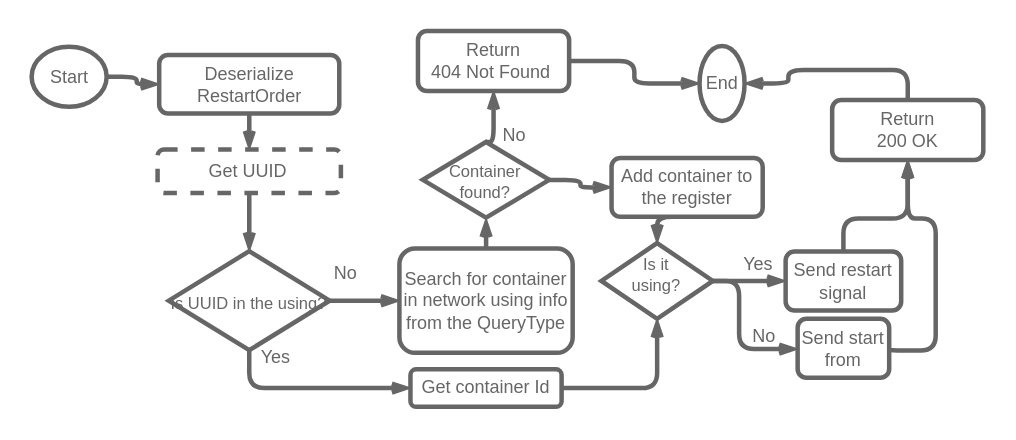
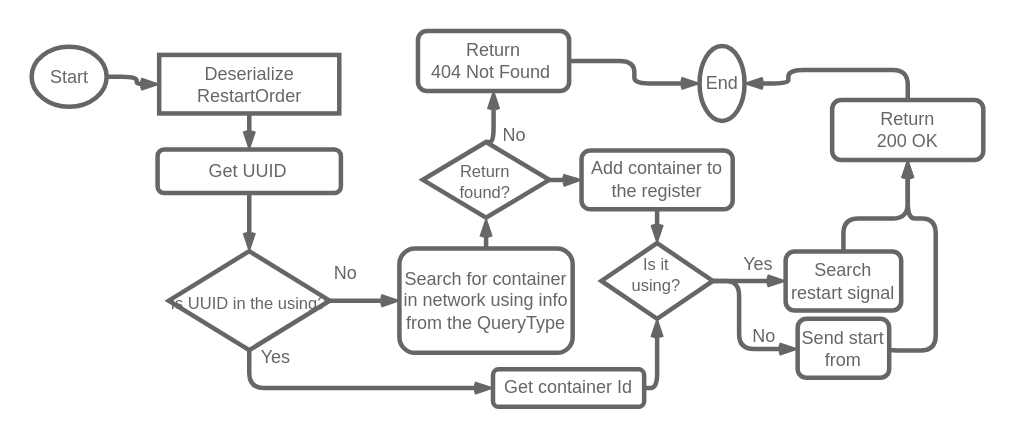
  <mxCell id="0" />
  <mxCell id="1" parent="0" />
  <mxCell id="2" value="" style="edgeStyle=orthogonalEdgeStyle;shape=connector;curved=0;rounded=1;orthogonalLoop=1;jettySize=auto;html=1;labelBackgroundColor=default;strokeColor=#666666;strokeWidth=3;align=center;verticalAlign=middle;fontFamily=Helvetica;fontSize=12;fontColor=#666666;endArrow=openThin;endFill=0;fillColor=#FAE5C7;exitX=1;exitY=0.5;exitDx=0;exitDy=0;" parent="1" source="4" target="30" edge="1"><mxGeometry relative="1" as="geometry"><mxPoint x="523" y="232" as="targetPoint" /><Array as="points"><mxPoint x="492" y="187" /><mxPoint x="492" y="232" /></Array></mxGeometry></mxCell>
  <mxCell id="3" style="edgeStyle=orthogonalEdgeStyle;shape=connector;curved=0;rounded=1;orthogonalLoop=1;jettySize=auto;html=1;exitX=1;exitY=0.5;exitDx=0;exitDy=0;entryX=0;entryY=0.5;entryDx=0;entryDy=0;labelBackgroundColor=default;strokeColor=#666666;strokeWidth=3;align=center;verticalAlign=middle;fontFamily=Helvetica;fontSize=12;fontColor=#666666;endArrow=openThin;endFill=0;fillColor=#FAE5C7;" parent="1" source="4" target="32" edge="1"><mxGeometry relative="1" as="geometry" /></mxCell>
  <mxCell id="4" value="Is it &lt;br&gt;using?" style="rhombus;whiteSpace=wrap;html=1;rounded=0;strokeColor=#666666;strokeWidth=3;align=center;verticalAlign=middle;fontFamily=Helvetica;fontSize=11;fontColor=#666666;fillColor=#FFFFFF;spacingTop=-7;" parent="1" vertex="1"><mxGeometry x="400.23" y="161.38" width="74.27" height="50.5" as="geometry" /></mxCell>
  <mxCell id="5" style="edgeStyle=orthogonalEdgeStyle;shape=connector;curved=0;rounded=1;orthogonalLoop=1;jettySize=auto;html=1;labelBackgroundColor=default;strokeColor=#666666;strokeWidth=3;align=center;verticalAlign=middle;fontFamily=Helvetica;fontSize=12;fontColor=#666666;endArrow=openThin;endFill=0;fillColor=#FAE5C7;" parent="1" source="6" target="10" edge="1"><mxGeometry relative="1" as="geometry" /></mxCell>
- <mxCell id="6" value="Deserialize RestartOrder" style="rounded=1;whiteSpace=wrap;html=1;strokeColor=#666666;fontColor=#666666;fillColor=#FFFFFF;strokeWidth=3;" parent="1" vertex="1"><mxGeometry x="105.57" y="36" width="120" height="39" as="geometry" /></mxCell>
+ <mxCell id="6" value="Deserialize RestartOrder" style="whiteSpace=wrap;html=1;strokeColor=#666666;fontColor=#666666;fillColor=#FFFFFF;strokeWidth=3;rounded=0;" parent="1" vertex="1"><mxGeometry x="105.57" y="36" width="120" height="39" as="geometry" /></mxCell>
  <mxCell id="7" style="edgeStyle=orthogonalEdgeStyle;shape=connector;curved=0;rounded=1;orthogonalLoop=1;jettySize=auto;html=1;labelBackgroundColor=default;strokeColor=#666666;strokeWidth=3;align=center;verticalAlign=middle;fontFamily=Helvetica;fontSize=12;fontColor=#666666;endArrow=openThin;endFill=0;fillColor=#FAE5C7;" parent="1" source="8" target="6" edge="1"><mxGeometry relative="1" as="geometry" /></mxCell>
  <mxCell id="8" value="Start" style="ellipse;whiteSpace=wrap;html=1;aspect=fixed;strokeColor=#666666;fontColor=#666666;fillColor=#FFFFFF;strokeWidth=3;" parent="1" vertex="1"><mxGeometry x="20.57" y="30.5" width="50" height="40" as="geometry" /></mxCell>
  <mxCell id="9" style="edgeStyle=orthogonalEdgeStyle;shape=connector;curved=0;rounded=1;orthogonalLoop=1;jettySize=auto;html=1;labelBackgroundColor=default;strokeColor=#666666;strokeWidth=3;align=center;verticalAlign=middle;fontFamily=Helvetica;fontSize=12;fontColor=#666666;endArrow=openThin;endFill=0;fillColor=#FAE5C7;" parent="1" source="10" target="13" edge="1"><mxGeometry relative="1" as="geometry" /></mxCell>
- <mxCell id="10" value="Get UUID" style="rounded=1;whiteSpace=wrap;html=1;strokeColor=#666666;fontColor=#666666;fillColor=#FFFFFF;strokeWidth=3;dashed=1;" parent="1" vertex="1"><mxGeometry x="104.5" y="99" width="122.15" height="29" as="geometry" /></mxCell>
+ <mxCell id="10" value="Get UUID" style="rounded=1;whiteSpace=wrap;html=1;strokeColor=#666666;fontColor=#666666;fillColor=#FFFFFF;strokeWidth=3;" parent="1" vertex="1"><mxGeometry x="104.5" y="99" width="122.15" height="29" as="geometry" /></mxCell>
  <mxCell id="11" style="edgeStyle=orthogonalEdgeStyle;shape=connector;curved=0;rounded=1;orthogonalLoop=1;jettySize=auto;html=1;labelBackgroundColor=default;strokeColor=#666666;strokeWidth=3;align=center;verticalAlign=middle;fontFamily=Helvetica;fontSize=12;fontColor=#666666;endArrow=openThin;endFill=0;fillColor=#FAE5C7;" parent="1" source="13" target="18" edge="1"><mxGeometry relative="1" as="geometry" /></mxCell>
  <mxCell id="12" style="edgeStyle=orthogonalEdgeStyle;shape=connector;curved=0;rounded=1;orthogonalLoop=1;jettySize=auto;html=1;exitX=0.5;exitY=1;exitDx=0;exitDy=0;entryX=0;entryY=0.5;entryDx=0;entryDy=0;labelBackgroundColor=default;strokeColor=#666666;strokeWidth=3;align=center;verticalAlign=middle;fontFamily=Helvetica;fontSize=12;fontColor=#666666;endArrow=openThin;endFill=0;fillColor=#FAE5C7;" parent="1" source="13" target="15" edge="1"><mxGeometry relative="1" as="geometry" /></mxCell>
  <mxCell id="13" value="Is UUID in the using?" style="rhombus;whiteSpace=wrap;html=1;rounded=0;strokeColor=#666666;strokeWidth=3;align=center;verticalAlign=middle;fontFamily=Helvetica;fontSize=11;fontColor=#666666;fillColor=#FFFFFF;spacingTop=5;" parent="1" vertex="1"><mxGeometry x="111.94" y="166.75" width="107.27" height="66" as="geometry" /></mxCell>
  <mxCell id="14" style="edgeStyle=orthogonalEdgeStyle;shape=connector;curved=0;rounded=1;orthogonalLoop=1;jettySize=auto;html=1;labelBackgroundColor=default;strokeColor=#666666;strokeWidth=3;align=center;verticalAlign=middle;fontFamily=Helvetica;fontSize=12;fontColor=#666666;endArrow=openThin;endFill=0;fillColor=#FAE5C7;entryX=0.5;entryY=1;entryDx=0;entryDy=0;" parent="1" source="15" target="4" edge="1"><mxGeometry relative="1" as="geometry"><mxPoint x="467.36" y="202" as="targetPoint" /><Array as="points"><mxPoint x="437" y="258" /></Array></mxGeometry></mxCell>
- <mxCell id="15" value="Get container Id" style="rounded=1;whiteSpace=wrap;html=1;strokeColor=#666666;fontColor=#666666;fillColor=#FFFFFF;strokeWidth=3;" parent="1" vertex="1"><mxGeometry x="273.005" y="245.5" width="100.72" height="25" as="geometry" /></mxCell>
+ <mxCell id="15" value="Get container Id" style="rounded=1;whiteSpace=wrap;html=1;strokeColor=#666666;fontColor=#666666;fillColor=#FFFFFF;strokeWidth=3;" parent="1" vertex="1"><mxGeometry x="328.005" y="245.5" width="100.72" height="25" as="geometry" /></mxCell>
  <mxCell id="16" value="End" style="ellipse;whiteSpace=wrap;html=1;aspect=fixed;strokeColor=#666666;fontColor=#666666;fillColor=#FFFFFF;strokeWidth=3;" parent="1" vertex="1"><mxGeometry x="465.63" y="30" width="30" height="50" as="geometry" /></mxCell>
  <mxCell id="17" style="edgeStyle=orthogonalEdgeStyle;shape=connector;curved=0;rounded=1;orthogonalLoop=1;jettySize=auto;html=1;labelBackgroundColor=default;strokeColor=#666666;strokeWidth=3;align=center;verticalAlign=middle;fontFamily=Helvetica;fontSize=12;fontColor=#666666;endArrow=openThin;endFill=0;fillColor=#FAE5C7;" parent="1" source="18" target="20" edge="1"><mxGeometry relative="1" as="geometry" /></mxCell>
  <mxCell id="18" value="Search for container in network using info from the QueryType" style="rounded=1;whiteSpace=wrap;html=1;strokeColor=#666666;fontColor=#666666;fillColor=#FFFFFF;strokeWidth=3;" parent="1" vertex="1"><mxGeometry x="265.64" y="165" width="115.45" height="69.5" as="geometry" /></mxCell>
  <mxCell id="19" style="edgeStyle=orthogonalEdgeStyle;shape=connector;curved=0;rounded=1;orthogonalLoop=1;jettySize=auto;html=1;exitX=0.5;exitY=0;exitDx=0;exitDy=0;entryX=0.5;entryY=1;entryDx=0;entryDy=0;labelBackgroundColor=default;strokeColor=#666666;strokeWidth=3;align=center;verticalAlign=middle;fontFamily=Helvetica;fontSize=12;fontColor=#666666;endArrow=openThin;endFill=0;fillColor=#FAE5C7;" parent="1" source="20" target="24" edge="1"><mxGeometry relative="1" as="geometry" /></mxCell>
- <mxCell id="20" value="Container &lt;br&gt;found?" style="rhombus;whiteSpace=wrap;html=1;rounded=0;strokeColor=#666666;strokeWidth=3;align=center;verticalAlign=middle;fontFamily=Helvetica;fontSize=11;fontColor=#666666;fillColor=#FFFFFF;spacingTop=4;" parent="1" vertex="1"><mxGeometry x="281.23" y="94" width="84.27" height="50.5" as="geometry" /></mxCell>
+ <mxCell id="20" value="Return &lt;br&gt;found?" style="rhombus;whiteSpace=wrap;html=1;rounded=0;strokeColor=#666666;strokeWidth=3;align=center;verticalAlign=middle;fontFamily=Helvetica;fontSize=11;fontColor=#666666;fillColor=#FFFFFF;spacingTop=4;" parent="1" vertex="1"><mxGeometry x="281.23" y="94" width="84.27" height="50.5" as="geometry" /></mxCell>
  <mxCell id="21" value="No" style="text;html=1;strokeColor=none;fillColor=none;align=center;verticalAlign=middle;whiteSpace=wrap;rounded=0;fontColor=#666666;" parent="1" vertex="1"><mxGeometry x="199.55" y="167" width="60" height="30" as="geometry" /></mxCell>
  <mxCell id="22" value="Yes" style="text;html=1;strokeColor=none;fillColor=none;align=center;verticalAlign=middle;whiteSpace=wrap;rounded=0;fontColor=#666666;" parent="1" vertex="1"><mxGeometry x="166.55" y="222.5" width="33" height="30" as="geometry" /></mxCell>
  <mxCell id="23" style="edgeStyle=orthogonalEdgeStyle;shape=connector;curved=0;rounded=1;orthogonalLoop=1;jettySize=auto;html=1;labelBackgroundColor=default;strokeColor=#666666;strokeWidth=3;align=center;verticalAlign=middle;fontFamily=Helvetica;fontSize=12;fontColor=#666666;endArrow=openThin;endFill=0;fillColor=#FAE5C7;" parent="1" source="24" target="16" edge="1"><mxGeometry relative="1" as="geometry" /></mxCell>
  <mxCell id="24" value="Return &lt;br&gt;404 Not Found&amp;nbsp;" style="rounded=1;whiteSpace=wrap;html=1;strokeColor=#666666;fontColor=#666666;fillColor=#FFFFFF;strokeWidth=3;" parent="1" vertex="1"><mxGeometry x="278.01" y="20" width="100.72" height="40" as="geometry" /></mxCell>
  <mxCell id="25" value="No" style="text;html=1;strokeColor=none;fillColor=none;align=center;verticalAlign=middle;whiteSpace=wrap;rounded=0;fontColor=#666666;" parent="1" vertex="1"><mxGeometry x="328" y="75" width="28.73" height="30" as="geometry" /></mxCell>
  <mxCell id="26" value="" style="edgeStyle=orthogonalEdgeStyle;shape=connector;curved=0;rounded=1;orthogonalLoop=1;jettySize=auto;html=1;labelBackgroundColor=default;strokeColor=#666666;strokeWidth=3;align=center;verticalAlign=middle;fontFamily=Helvetica;fontSize=12;fontColor=#666666;endArrow=openThin;endFill=0;fillColor=#FAE5C7;entryX=0;entryY=0.5;entryDx=0;entryDy=0;" parent="1" source="20" target="28" edge="1"><mxGeometry relative="1" as="geometry"><mxPoint x="377" y="119" as="sourcePoint" /><mxPoint x="437" y="190" as="targetPoint" /><Array as="points" /></mxGeometry></mxCell>
  <mxCell id="27" style="edgeStyle=orthogonalEdgeStyle;shape=connector;curved=0;rounded=1;orthogonalLoop=1;jettySize=auto;html=1;exitX=0.5;exitY=1;exitDx=0;exitDy=0;entryX=0.5;entryY=0;entryDx=0;entryDy=0;labelBackgroundColor=default;strokeColor=#666666;strokeWidth=3;align=center;verticalAlign=middle;fontFamily=Helvetica;fontSize=12;fontColor=#666666;endArrow=openThin;endFill=0;fillColor=#FAE5C7;" parent="1" source="28" target="4" edge="1"><mxGeometry relative="1" as="geometry" /></mxCell>
- <mxCell id="28" value="Add container to the register" style="rounded=1;whiteSpace=wrap;html=1;strokeColor=#666666;fontColor=#666666;fillColor=#FFFFFF;strokeWidth=3;" parent="1" vertex="1"><mxGeometry x="407" y="104.63" width="100.72" height="39.25" as="geometry" /></mxCell>
+ <mxCell id="28" value="Add container to the register" style="rounded=1;whiteSpace=wrap;html=1;strokeColor=#666666;fontColor=#666666;fillColor=#FFFFFF;strokeWidth=3;" parent="1" vertex="1"><mxGeometry x="387" y="99.63" width="100.72" height="39.25" as="geometry" /></mxCell>
  <mxCell id="29" style="edgeStyle=orthogonalEdgeStyle;shape=connector;curved=0;rounded=1;orthogonalLoop=1;jettySize=auto;html=1;exitX=1;exitY=0.5;exitDx=0;exitDy=0;entryX=0.5;entryY=1;entryDx=0;entryDy=0;labelBackgroundColor=default;strokeColor=#666666;strokeWidth=3;align=center;verticalAlign=middle;fontFamily=Helvetica;fontSize=12;fontColor=#666666;endArrow=openThin;endFill=0;fillColor=#FAE5C7;" parent="1" source="30" target="34" edge="1"><mxGeometry relative="1" as="geometry"><Array as="points"><mxPoint x="592" y="233" /><mxPoint x="623" y="233" /><mxPoint x="623" y="145" /><mxPoint x="604" y="145" /></Array></mxGeometry></mxCell>
  <mxCell id="30" value="Send start from" style="rounded=1;whiteSpace=wrap;html=1;strokeColor=#666666;fontColor=#666666;fillColor=#FFFFFF;strokeWidth=3;" parent="1" vertex="1"><mxGeometry x="531" y="211.88" width="61" height="39.25" as="geometry" /></mxCell>
  <mxCell id="31" style="edgeStyle=orthogonalEdgeStyle;shape=connector;curved=0;rounded=1;orthogonalLoop=1;jettySize=auto;html=1;entryX=0.5;entryY=1;entryDx=0;entryDy=0;labelBackgroundColor=default;strokeColor=#666666;strokeWidth=3;align=center;verticalAlign=middle;fontFamily=Helvetica;fontSize=12;fontColor=#666666;endArrow=openThin;endFill=0;fillColor=#FAE5C7;exitX=0.5;exitY=0;exitDx=0;exitDy=0;" parent="1" source="32" target="34" edge="1"><mxGeometry relative="1" as="geometry"><Array as="points"><mxPoint x="562" y="145" /><mxPoint x="604" y="145" /></Array></mxGeometry></mxCell>
- <mxCell id="32" value="Send restart signal" style="rounded=1;whiteSpace=wrap;html=1;strokeColor=#666666;fontColor=#666666;fillColor=#FFFFFF;strokeWidth=3;" parent="1" vertex="1"><mxGeometry x="523" y="167" width="77" height="39.25" as="geometry" /></mxCell>
+ <mxCell id="32" value="Search restart signal" style="rounded=1;whiteSpace=wrap;html=1;strokeColor=#666666;fontColor=#666666;fillColor=#FFFFFF;strokeWidth=3;" parent="1" vertex="1"><mxGeometry x="523" y="167" width="77" height="39.25" as="geometry" /></mxCell>
  <mxCell id="33" style="edgeStyle=orthogonalEdgeStyle;shape=connector;curved=0;rounded=1;orthogonalLoop=1;jettySize=auto;html=1;entryX=1;entryY=0.5;entryDx=0;entryDy=0;labelBackgroundColor=default;strokeColor=#666666;strokeWidth=3;align=center;verticalAlign=middle;fontFamily=Helvetica;fontSize=12;fontColor=#666666;endArrow=openThin;endFill=0;fillColor=#FAE5C7;exitX=0.5;exitY=0;exitDx=0;exitDy=0;" parent="1" source="34" target="16" edge="1"><mxGeometry relative="1" as="geometry" /></mxCell>
  <mxCell id="34" value="Return &lt;br&gt;200 OK" style="rounded=1;whiteSpace=wrap;html=1;strokeColor=#666666;fontColor=#666666;fillColor=#FFFFFF;strokeWidth=3;" parent="1" vertex="1"><mxGeometry x="554" y="66" width="100.72" height="40" as="geometry" /></mxCell>
  <mxCell id="35" value="No" style="text;html=1;strokeColor=none;fillColor=none;align=center;verticalAlign=middle;whiteSpace=wrap;rounded=0;fontColor=#666666;" parent="1" vertex="1"><mxGeometry x="479" y="209" width="60" height="30" as="geometry" /></mxCell>
  <mxCell id="36" value="Yes" style="text;html=1;strokeColor=none;fillColor=none;align=center;verticalAlign=middle;whiteSpace=wrap;rounded=0;fontColor=#666666;" parent="1" vertex="1"><mxGeometry x="474.5" y="161.38" width="60" height="30" as="geometry" /></mxCell>
